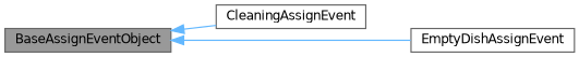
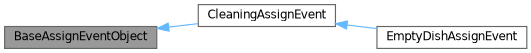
  digraph {
    rankdir=LR
    node [color=gray40 fillcolor=white fontname=Helvetica fontsize=10 shape=box style=filled]
    edge [color=steelblue1 dir=back fontname=Helvetica fontsize=10 labelfontname=Helvetica labelfontsize=10 style=solid]
    n1 [fillcolor=grey60 fontcolor=black height=0.2 label=BaseAssignEventObject width=0.4]
    n2 [height=0.2 label=CleaningAssignEvent width=0.4]
    n3 [height=0.2 label=EmptyDishAssignEvent width=0.4]
    n1 -> n2
-   n1 -> n3
+   n2 -> n3
  }
